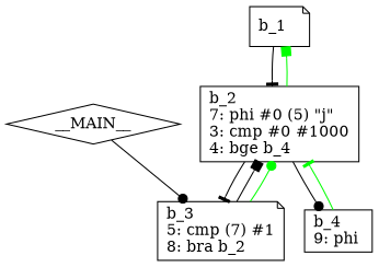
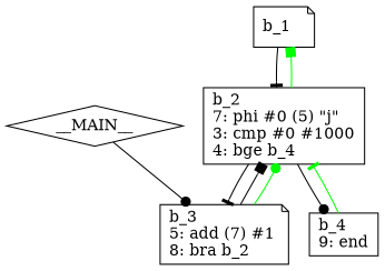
  digraph {
    node [shape=note]
    edge [arrowhead=tee]
    n1 [label="b_1\l"]
    n2 [label="b_2\l7: phi #0 (5) \"j\"\l3: cmp #0 #1000\l4: bge b_4\l" shape=box]
    __MAIN__ [shape=diamond]
-   n4 [label="b_3\l5: cmp (7) #1\l8: bra b_2\l"]
-   n5 [label="b_4\l9: phi\l" shape=box]
+   n4 [label="b_3\l5: add (7) #1\l8: bra b_2\l"]
+   n5 [label="b_4\l9: end\l" shape=box]
    n1 -> n2
    n2 -> n1 [arrowhead=box color=green]
    n2 -> n4
    n2 -> n5 [arrowhead=dot]
    __MAIN__ -> n4 [arrowhead=dot]
    n4 -> n2 [arrowhead=box]
    n4 -> n2 [arrowhead=dot color=green]
    n5 -> n2 [color=green]
  }
